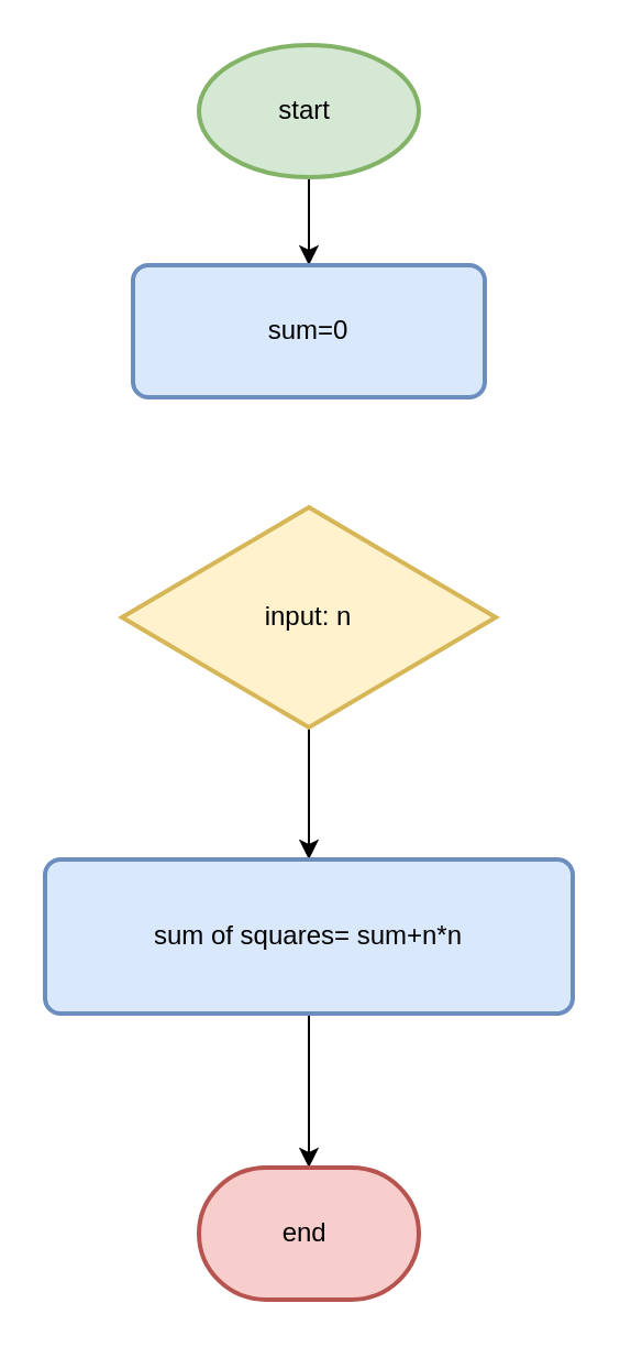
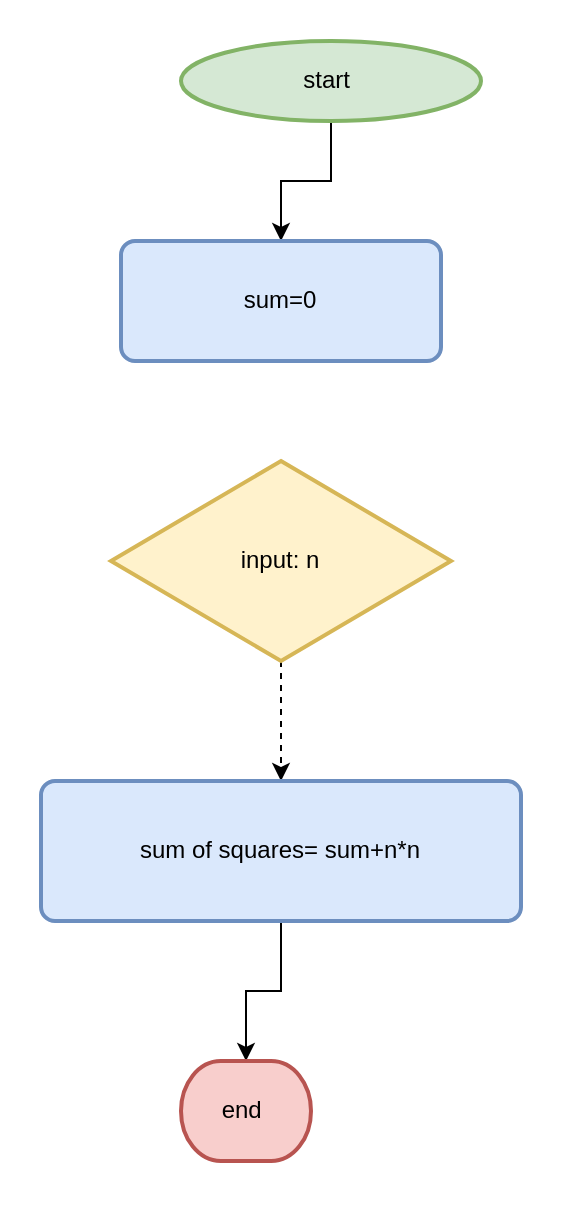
  <mxCell id="0" />
  <mxCell id="1" parent="0" />
  <mxCell id="2" style="edgeStyle=orthogonalEdgeStyle;rounded=0;orthogonalLoop=1;jettySize=auto;html=1;exitX=0.5;exitY=1;exitDx=0;exitDy=0;exitPerimeter=0;" edge="1" parent="1" source="3" target="4"><mxGeometry relative="1" as="geometry" /></mxCell>
- <mxCell id="3" value="start&lt;span style=&quot;white-space: pre;&quot;&gt; &lt;/span&gt;" style="strokeWidth=2;html=1;shape=mxgraph.flowchart.start_1;whiteSpace=wrap;fillColor=#d5e8d4;strokeColor=#82b366;" vertex="1" parent="1"><mxGeometry x="90" y="20" width="100" height="60" as="geometry" /></mxCell>
+ <mxCell id="3" value="start&lt;span style=&quot;white-space: pre;&quot;&gt; &lt;/span&gt;" style="strokeWidth=2;html=1;shape=mxgraph.flowchart.start_1;whiteSpace=wrap;fillColor=#d5e8d4;strokeColor=#82b366;" vertex="1" parent="1"><mxGeometry x="90" y="20" width="150" height="40" as="geometry" /></mxCell>
  <mxCell id="4" value="sum=0" style="rounded=1;whiteSpace=wrap;html=1;absoluteArcSize=1;arcSize=14;strokeWidth=2;fillColor=#dae8fc;strokeColor=#6c8ebf;" vertex="1" parent="1"><mxGeometry x="60" y="120" width="160" height="60" as="geometry" /></mxCell>
- <mxCell id="5" style="edgeStyle=orthogonalEdgeStyle;rounded=0;orthogonalLoop=1;jettySize=auto;html=1;exitX=0.5;exitY=1;exitDx=0;exitDy=0;exitPerimeter=0;" edge="1" parent="1" source="6" target="8"><mxGeometry relative="1" as="geometry" /></mxCell>
+ <mxCell id="5" style="edgeStyle=orthogonalEdgeStyle;rounded=0;orthogonalLoop=1;jettySize=auto;html=1;exitX=0.5;exitY=1;exitDx=0;exitDy=0;exitPerimeter=0;dashed=1;" edge="1" parent="1" source="6" target="8"><mxGeometry relative="1" as="geometry" /></mxCell>
  <mxCell id="6" value="input: n" style="strokeWidth=2;html=1;shape=mxgraph.flowchart.decision;whiteSpace=wrap;fillColor=#fff2cc;strokeColor=#d6b656;" vertex="1" parent="1"><mxGeometry x="55" y="230" width="170" height="100" as="geometry" /></mxCell>
  <mxCell id="7" style="edgeStyle=orthogonalEdgeStyle;rounded=0;orthogonalLoop=1;jettySize=auto;html=1;exitX=0.5;exitY=1;exitDx=0;exitDy=0;" edge="1" parent="1" source="8" target="9"><mxGeometry relative="1" as="geometry" /></mxCell>
  <mxCell id="8" value="sum of squares= sum+n*n" style="rounded=1;whiteSpace=wrap;html=1;absoluteArcSize=1;arcSize=14;strokeWidth=2;fillColor=#dae8fc;strokeColor=#6c8ebf;" vertex="1" parent="1"><mxGeometry x="20" y="390" width="240" height="70" as="geometry" /></mxCell>
- <mxCell id="9" value="end&amp;nbsp;" style="strokeWidth=2;html=1;shape=mxgraph.flowchart.terminator;whiteSpace=wrap;fillColor=#f8cecc;strokeColor=#b85450;" vertex="1" parent="1"><mxGeometry x="90" y="530" width="100" height="60" as="geometry" /></mxCell>
+ <mxCell id="9" value="end&amp;nbsp;" style="strokeWidth=2;html=1;shape=mxgraph.flowchart.terminator;whiteSpace=wrap;fillColor=#f8cecc;strokeColor=#b85450;" vertex="1" parent="1"><mxGeometry x="90" y="530" width="65" height="50" as="geometry" /></mxCell>
